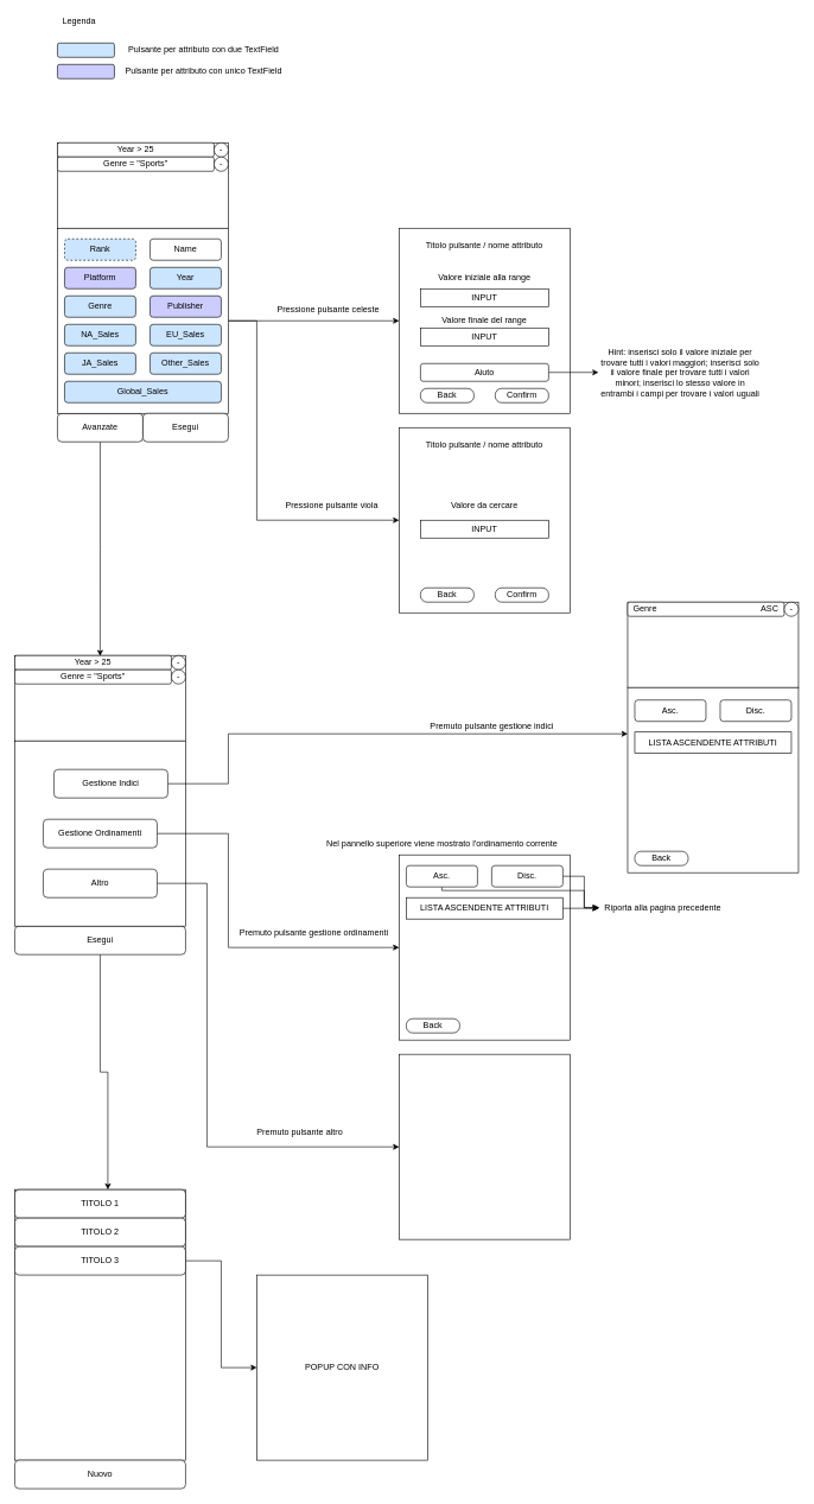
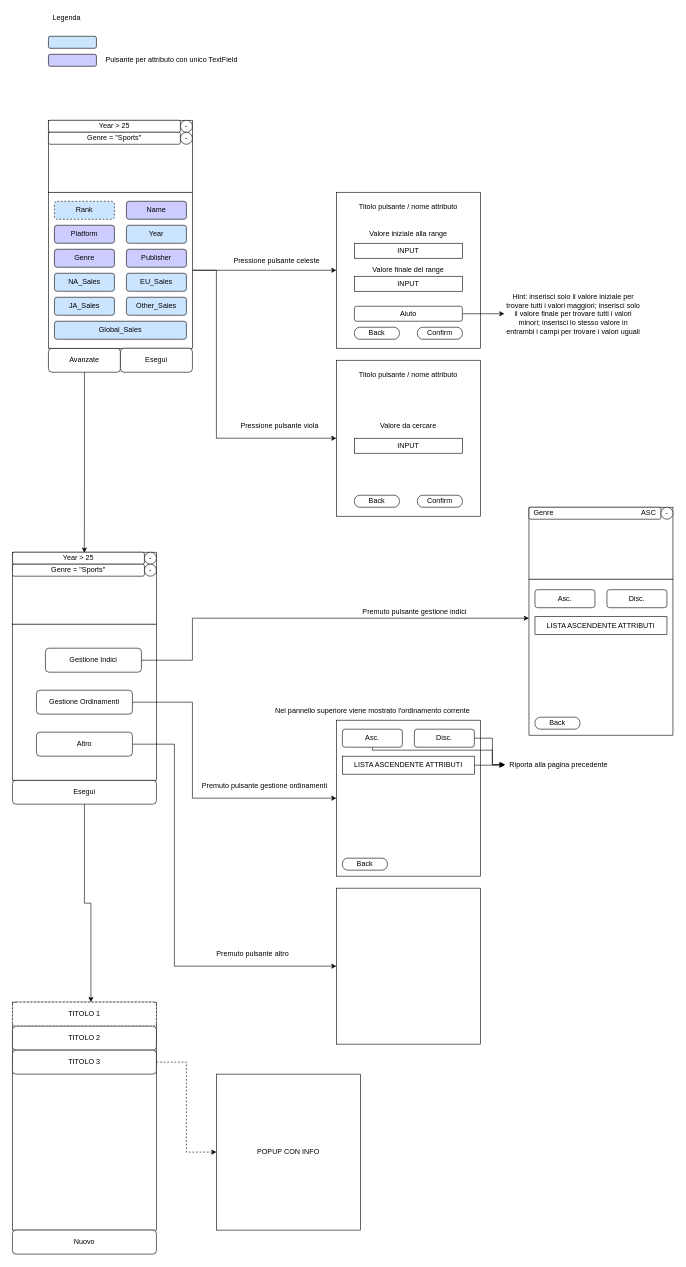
  <mxCell id="0" />
  <mxCell id="1" parent="0" />
  <mxCell id="2" value="" style="rounded=0;whiteSpace=wrap;html=1;" vertex="1" parent="1"><mxGeometry x="80" y="200" width="240" height="120" as="geometry" /></mxCell>
  <mxCell id="3" value="Year &amp;gt; 25" style="rounded=1;whiteSpace=wrap;html=1;" vertex="1" parent="1"><mxGeometry x="80" y="200" width="220" height="20" as="geometry" /></mxCell>
  <mxCell id="4" value="Genre = &quot;Sports&quot;" style="rounded=1;whiteSpace=wrap;html=1;" vertex="1" parent="1"><mxGeometry x="80" y="220" width="220" height="20" as="geometry" /></mxCell>
  <mxCell id="5" value="-" style="ellipse;whiteSpace=wrap;html=1;" vertex="1" parent="1"><mxGeometry x="300" y="200" width="20" height="20" as="geometry" /></mxCell>
  <mxCell id="6" value="-" style="ellipse;whiteSpace=wrap;html=1;" vertex="1" parent="1"><mxGeometry x="300" y="220" width="20" height="20" as="geometry" /></mxCell>
  <mxCell id="7" style="edgeStyle=orthogonalEdgeStyle;rounded=0;orthogonalLoop=1;jettySize=auto;html=1;entryX=0.545;entryY=0.042;entryDx=0;entryDy=0;entryPerimeter=0;" edge="1" parent="1" source="8" target="48"><mxGeometry relative="1" as="geometry" /></mxCell>
  <mxCell id="8" value="Avanzate" style="rounded=1;whiteSpace=wrap;html=1;" vertex="1" parent="1"><mxGeometry x="80" y="580" width="120" height="40" as="geometry" /></mxCell>
  <mxCell id="9" style="edgeStyle=orthogonalEdgeStyle;rounded=0;orthogonalLoop=1;jettySize=auto;html=1;entryX=0;entryY=0.5;entryDx=0;entryDy=0;" edge="1" parent="1" source="11" target="23"><mxGeometry relative="1" as="geometry" /></mxCell>
  <mxCell id="10" style="edgeStyle=orthogonalEdgeStyle;rounded=0;orthogonalLoop=1;jettySize=auto;html=1;entryX=0;entryY=0.5;entryDx=0;entryDy=0;" edge="1" parent="1" source="11" target="38"><mxGeometry relative="1" as="geometry"><Array as="points"><mxPoint x="360" y="450" /><mxPoint x="360" y="730" /></Array></mxGeometry></mxCell>
  <mxCell id="11" value="" style="rounded=0;whiteSpace=wrap;html=1;" vertex="1" parent="1"><mxGeometry x="80" y="320" width="240" height="260" as="geometry" /></mxCell>
  <mxCell id="12" value="Rank" style="rounded=1;whiteSpace=wrap;html=1;fillColor=#CCE5FF;dashed=1;" vertex="1" parent="1"><mxGeometry x="90" y="335" width="100" height="30" as="geometry" /></mxCell>
- <mxCell id="13" value="Name" style="rounded=1;whiteSpace=wrap;html=1;fillColor=#ffffff;" vertex="1" parent="1"><mxGeometry x="210" y="335" width="100" height="30" as="geometry" /></mxCell>
+ <mxCell id="13" value="Name" style="rounded=1;whiteSpace=wrap;html=1;fillColor=#CCCCFF;" vertex="1" parent="1"><mxGeometry x="210" y="335" width="100" height="30" as="geometry" /></mxCell>
  <mxCell id="14" value="Platform" style="rounded=1;whiteSpace=wrap;html=1;fillColor=#CCCCFF;" vertex="1" parent="1"><mxGeometry x="90" y="375" width="100" height="30" as="geometry" /></mxCell>
  <mxCell id="15" value="Year" style="rounded=1;whiteSpace=wrap;html=1;fillColor=#CCE5FF;" vertex="1" parent="1"><mxGeometry x="210" y="375" width="100" height="30" as="geometry" /></mxCell>
- <mxCell id="16" value="Genre" style="rounded=1;whiteSpace=wrap;html=1;fillColor=#cce5ff;" vertex="1" parent="1"><mxGeometry x="90" y="415" width="100" height="30" as="geometry" /></mxCell>
+ <mxCell id="16" value="Genre" style="rounded=1;whiteSpace=wrap;html=1;fillColor=#CCCCFF;" vertex="1" parent="1"><mxGeometry x="90" y="415" width="100" height="30" as="geometry" /></mxCell>
  <mxCell id="17" value="Publisher" style="rounded=1;whiteSpace=wrap;html=1;fillColor=#CCCCFF;" vertex="1" parent="1"><mxGeometry x="210" y="415" width="100" height="30" as="geometry" /></mxCell>
  <mxCell id="18" value="NA_Sales" style="rounded=1;whiteSpace=wrap;html=1;fillColor=#CCE5FF;" vertex="1" parent="1"><mxGeometry x="90" y="455" width="100" height="30" as="geometry" /></mxCell>
  <mxCell id="19" value="EU_Sales" style="rounded=1;whiteSpace=wrap;html=1;fillColor=#CCE5FF;" vertex="1" parent="1"><mxGeometry x="210" y="455" width="100" height="30" as="geometry" /></mxCell>
  <mxCell id="20" value="JA_Sales" style="rounded=1;whiteSpace=wrap;html=1;fillColor=#CCE5FF;" vertex="1" parent="1"><mxGeometry x="90" y="495" width="100" height="30" as="geometry" /></mxCell>
  <mxCell id="21" value="Other_Sales" style="rounded=1;whiteSpace=wrap;html=1;fillColor=#CCE5FF;" vertex="1" parent="1"><mxGeometry x="210" y="495" width="100" height="30" as="geometry" /></mxCell>
  <mxCell id="22" value="Global_Sales" style="rounded=1;whiteSpace=wrap;html=1;fillColor=#CCE5FF;" vertex="1" parent="1"><mxGeometry x="90" y="535" width="220" height="30" as="geometry" /></mxCell>
  <mxCell id="23" value="" style="rounded=0;whiteSpace=wrap;html=1;" vertex="1" parent="1"><mxGeometry x="560" y="320" width="240" height="260" as="geometry" /></mxCell>
  <mxCell id="24" value="" style="rounded=1;whiteSpace=wrap;html=1;fillColor=#CCE5FF;" vertex="1" parent="1"><mxGeometry x="80" y="60" width="80" height="20" as="geometry" /></mxCell>
  <mxCell id="25" value="Legenda" style="text;html=1;align=center;verticalAlign=middle;resizable=0;points=[];autosize=1;strokeColor=none;" vertex="1" parent="1"><mxGeometry x="80" y="20" width="60" height="20" as="geometry" /></mxCell>
- <mxCell id="26" value="Pulsante per attributo con due TextField" style="text;html=1;align=center;verticalAlign=middle;resizable=0;points=[];autosize=1;strokeColor=none;" vertex="1" parent="1"><mxGeometry x="170" y="60" width="230" height="20" as="geometry" /></mxCell>
  <mxCell id="27" value="" style="rounded=1;whiteSpace=wrap;html=1;fillColor=#CCCCFF;" vertex="1" parent="1"><mxGeometry x="80" y="90" width="80" height="20" as="geometry" /></mxCell>
  <mxCell id="28" value="Pulsante per attributo con unico TextField" style="text;html=1;align=center;verticalAlign=middle;resizable=0;points=[];autosize=1;strokeColor=none;" vertex="1" parent="1"><mxGeometry x="165" y="90" width="240" height="20" as="geometry" /></mxCell>
  <mxCell id="29" value="Pressione pulsante celeste" style="text;html=1;align=center;verticalAlign=middle;resizable=0;points=[];autosize=1;strokeColor=none;" vertex="1" parent="1"><mxGeometry x="380" y="425" width="160" height="20" as="geometry" /></mxCell>
  <mxCell id="30" value="Titolo pulsante / nome attributo" style="text;html=1;strokeColor=none;fillColor=none;align=center;verticalAlign=middle;whiteSpace=wrap;rounded=0;" vertex="1" parent="1"><mxGeometry x="575" y="335" width="210" height="20" as="geometry" /></mxCell>
  <mxCell id="31" value="Back" style="rounded=1;whiteSpace=wrap;html=1;fillColor=#FFFFFF;arcSize=45;" vertex="1" parent="1"><mxGeometry x="590" y="545" width="75" height="20" as="geometry" /></mxCell>
  <mxCell id="32" value="Confirm" style="rounded=1;whiteSpace=wrap;html=1;fillColor=#FFFFFF;arcSize=45;" vertex="1" parent="1"><mxGeometry x="695" y="545" width="75" height="20" as="geometry" /></mxCell>
  <mxCell id="33" value="INPUT" style="rounded=0;whiteSpace=wrap;html=1;fillColor=#FFFFFF;" vertex="1" parent="1"><mxGeometry x="590" y="405" width="180" height="25" as="geometry" /></mxCell>
  <mxCell id="34" value="INPUT" style="rounded=0;whiteSpace=wrap;html=1;fillColor=#FFFFFF;" vertex="1" parent="1"><mxGeometry x="590" y="460" width="180" height="25" as="geometry" /></mxCell>
  <mxCell id="35" value="Valore iniziale alla range" style="text;html=1;strokeColor=none;fillColor=none;align=center;verticalAlign=middle;whiteSpace=wrap;rounded=0;" vertex="1" parent="1"><mxGeometry x="575" y="380" width="210" height="20" as="geometry" /></mxCell>
  <mxCell id="36" value="Valore finale del range" style="text;html=1;strokeColor=none;fillColor=none;align=center;verticalAlign=middle;whiteSpace=wrap;rounded=0;" vertex="1" parent="1"><mxGeometry x="575" y="440" width="210" height="20" as="geometry" /></mxCell>
  <mxCell id="37" value="Hint: inserisci solo il valore iniziale per trovare tutti i valori maggiori; inserisci solo il valore finale per trovare tutti i valori minori; inserisci lo stesso valore in entrambi i campi per trovare i valori uguali" style="text;html=1;strokeColor=none;fillColor=none;align=center;verticalAlign=middle;whiteSpace=wrap;rounded=0;" vertex="1" parent="1"><mxGeometry x="840" y="480" width="230" height="85" as="geometry" /></mxCell>
  <mxCell id="38" value="" style="rounded=0;whiteSpace=wrap;html=1;" vertex="1" parent="1"><mxGeometry x="560" y="600" width="240" height="260" as="geometry" /></mxCell>
  <mxCell id="39" value="Titolo pulsante / nome attributo" style="text;html=1;strokeColor=none;fillColor=none;align=center;verticalAlign=middle;whiteSpace=wrap;rounded=0;" vertex="1" parent="1"><mxGeometry x="575" y="615" width="210" height="20" as="geometry" /></mxCell>
  <mxCell id="40" value="Back" style="rounded=1;whiteSpace=wrap;html=1;fillColor=#FFFFFF;arcSize=45;" vertex="1" parent="1"><mxGeometry x="590" y="825" width="75" height="20" as="geometry" /></mxCell>
  <mxCell id="41" value="Confirm" style="rounded=1;whiteSpace=wrap;html=1;fillColor=#FFFFFF;arcSize=45;" vertex="1" parent="1"><mxGeometry x="695" y="825" width="75" height="20" as="geometry" /></mxCell>
  <mxCell id="42" value="INPUT" style="rounded=0;whiteSpace=wrap;html=1;fillColor=#FFFFFF;" vertex="1" parent="1"><mxGeometry x="590" y="730" width="180" height="25" as="geometry" /></mxCell>
  <mxCell id="43" value="Valore da cercare" style="text;html=1;strokeColor=none;fillColor=none;align=center;verticalAlign=middle;whiteSpace=wrap;rounded=0;" vertex="1" parent="1"><mxGeometry x="575" y="700" width="210" height="20" as="geometry" /></mxCell>
  <mxCell id="44" value="Pressione pulsante viola" style="text;html=1;align=center;verticalAlign=middle;resizable=0;points=[];autosize=1;strokeColor=none;" vertex="1" parent="1"><mxGeometry x="390" y="700" width="150" height="20" as="geometry" /></mxCell>
  <mxCell id="45" style="edgeStyle=orthogonalEdgeStyle;rounded=0;orthogonalLoop=1;jettySize=auto;html=1;entryX=0;entryY=0.5;entryDx=0;entryDy=0;" edge="1" parent="1" source="46" target="37"><mxGeometry relative="1" as="geometry" /></mxCell>
  <mxCell id="46" value="Aiuto" style="rounded=1;whiteSpace=wrap;html=1;fillColor=#FFFFFF;" vertex="1" parent="1"><mxGeometry x="590" y="510" width="180" height="25" as="geometry" /></mxCell>
  <mxCell id="47" value="" style="rounded=0;whiteSpace=wrap;html=1;" vertex="1" parent="1"><mxGeometry x="20" y="920" width="240" height="120" as="geometry" /></mxCell>
  <mxCell id="48" value="Year &amp;gt; 25" style="rounded=1;whiteSpace=wrap;html=1;" vertex="1" parent="1"><mxGeometry x="20" y="920" width="220" height="20" as="geometry" /></mxCell>
  <mxCell id="49" value="Genre = &quot;Sports&quot;" style="rounded=1;whiteSpace=wrap;html=1;" vertex="1" parent="1"><mxGeometry x="20" y="940" width="220" height="20" as="geometry" /></mxCell>
  <mxCell id="50" value="-" style="ellipse;whiteSpace=wrap;html=1;" vertex="1" parent="1"><mxGeometry x="240" y="920" width="20" height="20" as="geometry" /></mxCell>
  <mxCell id="51" value="-" style="ellipse;whiteSpace=wrap;html=1;" vertex="1" parent="1"><mxGeometry x="240" y="940" width="20" height="20" as="geometry" /></mxCell>
  <mxCell id="52" style="edgeStyle=orthogonalEdgeStyle;rounded=0;orthogonalLoop=1;jettySize=auto;html=1;entryX=0.545;entryY=0;entryDx=0;entryDy=0;entryPerimeter=0;" edge="1" parent="1" source="53" target="85"><mxGeometry relative="1" as="geometry" /></mxCell>
  <mxCell id="53" value="Esegui" style="rounded=1;whiteSpace=wrap;html=1;" vertex="1" parent="1"><mxGeometry x="20" y="1300" width="240" height="40" as="geometry" /></mxCell>
  <mxCell id="54" value="" style="rounded=0;whiteSpace=wrap;html=1;" vertex="1" parent="1"><mxGeometry x="20" y="1040" width="240" height="260" as="geometry" /></mxCell>
  <mxCell id="55" style="edgeStyle=orthogonalEdgeStyle;rounded=0;orthogonalLoop=1;jettySize=auto;html=1;entryX=0;entryY=0.25;entryDx=0;entryDy=0;" edge="1" parent="1" source="56" target="76"><mxGeometry relative="1" as="geometry"><mxPoint x="560" y="985" as="targetPoint" /><Array as="points"><mxPoint x="320" y="1100" /><mxPoint x="320" y="1030" /></Array></mxGeometry></mxCell>
  <mxCell id="56" value="Gestione Indici" style="rounded=1;whiteSpace=wrap;html=1;fillColor=#FFFFFF;" vertex="1" parent="1"><mxGeometry x="75" y="1080" width="160" height="40" as="geometry" /></mxCell>
  <mxCell id="57" style="edgeStyle=orthogonalEdgeStyle;rounded=0;orthogonalLoop=1;jettySize=auto;html=1;entryX=0;entryY=0.5;entryDx=0;entryDy=0;" edge="1" parent="1" source="58" target="63"><mxGeometry relative="1" as="geometry"><Array as="points"><mxPoint x="290" y="1240" /><mxPoint x="290" y="1610" /></Array></mxGeometry></mxCell>
  <mxCell id="58" value="Altro" style="rounded=1;whiteSpace=wrap;html=1;fillColor=#FFFFFF;" vertex="1" parent="1"><mxGeometry x="60" y="1220" width="160" height="40" as="geometry" /></mxCell>
  <mxCell id="59" style="edgeStyle=orthogonalEdgeStyle;rounded=0;orthogonalLoop=1;jettySize=auto;html=1;entryX=0;entryY=0.5;entryDx=0;entryDy=0;" edge="1" parent="1" source="60"><mxGeometry relative="1" as="geometry"><mxPoint x="560" y="1330" as="targetPoint" /><Array as="points"><mxPoint x="320" y="1170" /><mxPoint x="320" y="1330" /></Array></mxGeometry></mxCell>
  <mxCell id="60" value="Gestione Ordinamenti" style="rounded=1;whiteSpace=wrap;html=1;fillColor=#FFFFFF;" vertex="1" parent="1"><mxGeometry x="60" y="1150" width="160" height="40" as="geometry" /></mxCell>
  <mxCell id="61" value="Esegui" style="rounded=1;whiteSpace=wrap;html=1;" vertex="1" parent="1"><mxGeometry x="200" y="580" width="120" height="40" as="geometry" /></mxCell>
  <mxCell id="62" value="Premuto pulsante gestione indici" style="text;html=1;align=center;verticalAlign=middle;resizable=0;points=[];autosize=1;strokeColor=none;" vertex="1" parent="1"><mxGeometry x="595" y="1010" width="190" height="20" as="geometry" /></mxCell>
  <mxCell id="63" value="" style="rounded=0;whiteSpace=wrap;html=1;" vertex="1" parent="1"><mxGeometry x="560" y="1480" width="240" height="260" as="geometry" /></mxCell>
  <mxCell id="64" value="Premuto pulsante gestione ordinamenti" style="text;html=1;align=center;verticalAlign=middle;resizable=0;points=[];autosize=1;strokeColor=none;" vertex="1" parent="1"><mxGeometry x="330" y="1300" width="220" height="20" as="geometry" /></mxCell>
  <mxCell id="65" value="Premuto pulsante altro" style="text;html=1;align=center;verticalAlign=middle;resizable=0;points=[];autosize=1;strokeColor=none;" vertex="1" parent="1"><mxGeometry x="350" y="1580" width="140" height="20" as="geometry" /></mxCell>
  <mxCell id="66" value="Nel pannello superiore viene mostrato l'ordinamento corrente" style="text;html=1;align=center;verticalAlign=middle;resizable=0;points=[];autosize=1;strokeColor=none;" vertex="1" parent="1"><mxGeometry x="450" y="1175" width="340" height="20" as="geometry" /></mxCell>
  <mxCell id="67" value="" style="rounded=0;whiteSpace=wrap;html=1;" vertex="1" parent="1"><mxGeometry x="560" y="1200" width="240" height="260" as="geometry" /></mxCell>
  <mxCell id="68" style="edgeStyle=orthogonalEdgeStyle;rounded=0;orthogonalLoop=1;jettySize=auto;html=1;entryX=0;entryY=0.458;entryDx=0;entryDy=0;entryPerimeter=0;" edge="1" parent="1" source="69" target="74"><mxGeometry relative="1" as="geometry"><Array as="points"><mxPoint x="620" y="1250" /><mxPoint x="820" y="1250" /><mxPoint x="820" y="1274" /></Array></mxGeometry></mxCell>
  <mxCell id="69" value="Asc." style="rounded=1;whiteSpace=wrap;html=1;fillColor=#FFFFFF;" vertex="1" parent="1"><mxGeometry x="570" y="1215" width="100" height="30" as="geometry" /></mxCell>
  <mxCell id="70" style="edgeStyle=orthogonalEdgeStyle;rounded=0;orthogonalLoop=1;jettySize=auto;html=1;entryX=0.009;entryY=0.458;entryDx=0;entryDy=0;entryPerimeter=0;" edge="1" parent="1" source="71" target="74"><mxGeometry relative="1" as="geometry"><Array as="points"><mxPoint x="820" y="1230" /><mxPoint x="820" y="1274" /></Array></mxGeometry></mxCell>
  <mxCell id="71" value="Disc." style="rounded=1;whiteSpace=wrap;html=1;fillColor=#FFFFFF;" vertex="1" parent="1"><mxGeometry x="690" y="1215" width="100" height="30" as="geometry" /></mxCell>
  <mxCell id="72" style="edgeStyle=orthogonalEdgeStyle;rounded=0;orthogonalLoop=1;jettySize=auto;html=1;" edge="1" parent="1" source="73"><mxGeometry relative="1" as="geometry"><mxPoint x="840" y="1275" as="targetPoint" /></mxGeometry></mxCell>
  <mxCell id="73" value="LISTA ASCENDENTE ATTRIBUTI" style="rounded=0;whiteSpace=wrap;html=1;fillColor=#FFFFFF;" vertex="1" parent="1"><mxGeometry x="570" y="1260" width="220" height="30" as="geometry" /></mxCell>
  <mxCell id="74" value="Riporta alla pagina precedente" style="text;html=1;align=center;verticalAlign=middle;resizable=0;points=[];autosize=1;strokeColor=none;" vertex="1" parent="1"><mxGeometry x="840" y="1265" width="180" height="20" as="geometry" /></mxCell>
  <mxCell id="75" value="" style="rounded=0;whiteSpace=wrap;html=1;" vertex="1" parent="1"><mxGeometry x="881" y="845" width="240" height="120" as="geometry" /></mxCell>
  <mxCell id="76" value="" style="rounded=0;whiteSpace=wrap;html=1;" vertex="1" parent="1"><mxGeometry x="881" y="965" width="240" height="260" as="geometry" /></mxCell>
  <mxCell id="77" value="Asc." style="rounded=1;whiteSpace=wrap;html=1;fillColor=#FFFFFF;" vertex="1" parent="1"><mxGeometry x="891" y="982.5" width="100" height="30" as="geometry" /></mxCell>
  <mxCell id="78" value="Disc." style="rounded=1;whiteSpace=wrap;html=1;fillColor=#FFFFFF;" vertex="1" parent="1"><mxGeometry x="1011" y="982.5" width="100" height="30" as="geometry" /></mxCell>
  <mxCell id="79" value="LISTA ASCENDENTE ATTRIBUTI" style="rounded=0;whiteSpace=wrap;html=1;fillColor=#FFFFFF;" vertex="1" parent="1"><mxGeometry x="891" y="1027.5" width="220" height="30" as="geometry" /></mxCell>
  <mxCell id="80" value="Genre&amp;nbsp; &amp;nbsp; &amp;nbsp; &amp;nbsp; &amp;nbsp; &amp;nbsp; &amp;nbsp; &amp;nbsp; &amp;nbsp; &amp;nbsp; &amp;nbsp; &amp;nbsp; &amp;nbsp; &amp;nbsp; &amp;nbsp; &amp;nbsp; &amp;nbsp; &amp;nbsp; &amp;nbsp; &amp;nbsp; &amp;nbsp; &amp;nbsp; ASC" style="rounded=1;whiteSpace=wrap;html=1;" vertex="1" parent="1"><mxGeometry x="881" y="845" width="220" height="20" as="geometry" /></mxCell>
  <mxCell id="81" value="-" style="ellipse;whiteSpace=wrap;html=1;" vertex="1" parent="1"><mxGeometry x="1101" y="845" width="20" height="20" as="geometry" /></mxCell>
  <mxCell id="82" value="Back" style="rounded=1;whiteSpace=wrap;html=1;fillColor=#FFFFFF;arcSize=45;" vertex="1" parent="1"><mxGeometry x="891" y="1195" width="75" height="20" as="geometry" /></mxCell>
  <mxCell id="83" value="Back" style="rounded=1;whiteSpace=wrap;html=1;fillColor=#FFFFFF;arcSize=45;" vertex="1" parent="1"><mxGeometry x="570" y="1430" width="75" height="20" as="geometry" /></mxCell>
  <mxCell id="84" value="" style="rounded=0;whiteSpace=wrap;html=1;" vertex="1" parent="1"><mxGeometry x="20" y="1670" width="240" height="380" as="geometry" /></mxCell>
- <mxCell id="85" value="TITOLO 1" style="rounded=1;whiteSpace=wrap;html=1;" vertex="1" parent="1"><mxGeometry x="20" y="1670" width="240" height="40" as="geometry" /></mxCell>
+ <mxCell id="85" value="TITOLO 1" style="rounded=1;whiteSpace=wrap;html=1;dashed=1;" vertex="1" parent="1"><mxGeometry x="20" y="1670" width="240" height="40" as="geometry" /></mxCell>
  <mxCell id="86" value="Nuovo" style="rounded=1;whiteSpace=wrap;html=1;" vertex="1" parent="1"><mxGeometry x="20" y="2050" width="240" height="40" as="geometry" /></mxCell>
  <mxCell id="87" value="TITOLO 2" style="rounded=1;whiteSpace=wrap;html=1;" vertex="1" parent="1"><mxGeometry x="20" y="1710" width="240" height="40" as="geometry" /></mxCell>
- <mxCell id="88" style="edgeStyle=orthogonalEdgeStyle;rounded=0;orthogonalLoop=1;jettySize=auto;html=1;entryX=0;entryY=0.5;entryDx=0;entryDy=0;" edge="1" parent="1" source="89" target="90"><mxGeometry relative="1" as="geometry" /></mxCell>
+ <mxCell id="88" style="edgeStyle=orthogonalEdgeStyle;rounded=0;orthogonalLoop=1;jettySize=auto;html=1;entryX=0;entryY=0.5;entryDx=0;entryDy=0;dashed=1;" edge="1" parent="1" source="89" target="90"><mxGeometry relative="1" as="geometry" /></mxCell>
  <mxCell id="89" value="TITOLO 3" style="rounded=1;whiteSpace=wrap;html=1;" vertex="1" parent="1"><mxGeometry x="20" y="1750" width="240" height="40" as="geometry" /></mxCell>
  <mxCell id="90" value="POPUP CON INFO" style="rounded=0;whiteSpace=wrap;html=1;" vertex="1" parent="1"><mxGeometry x="360" y="1790" width="240" height="260" as="geometry" /></mxCell>
